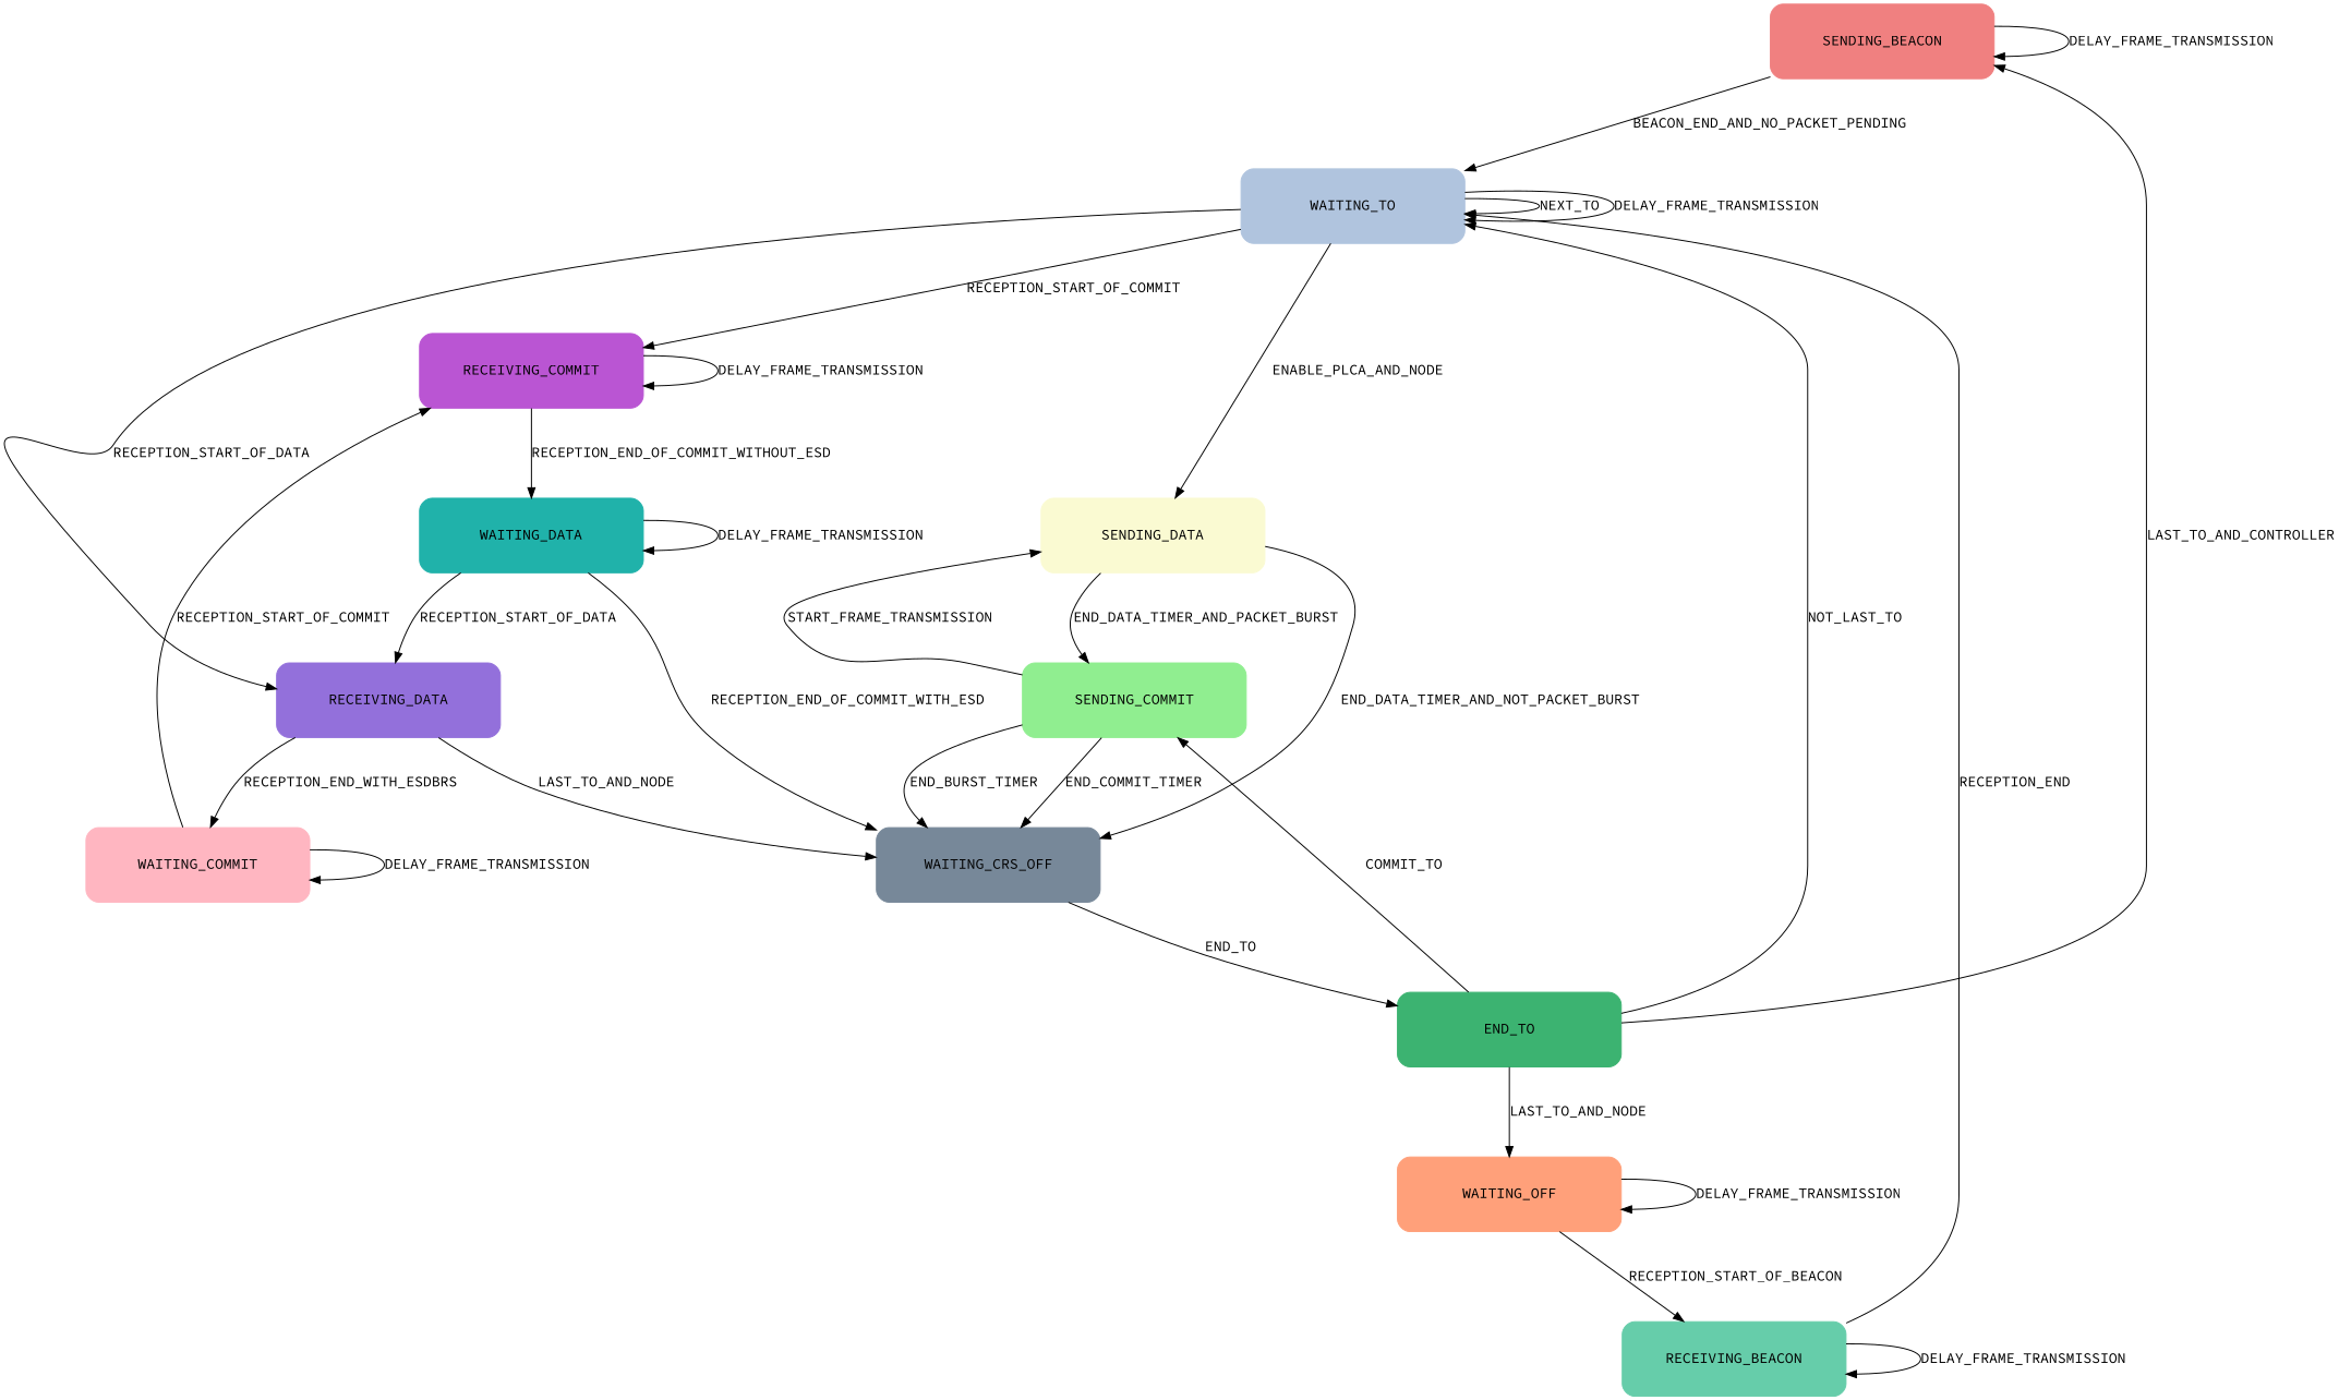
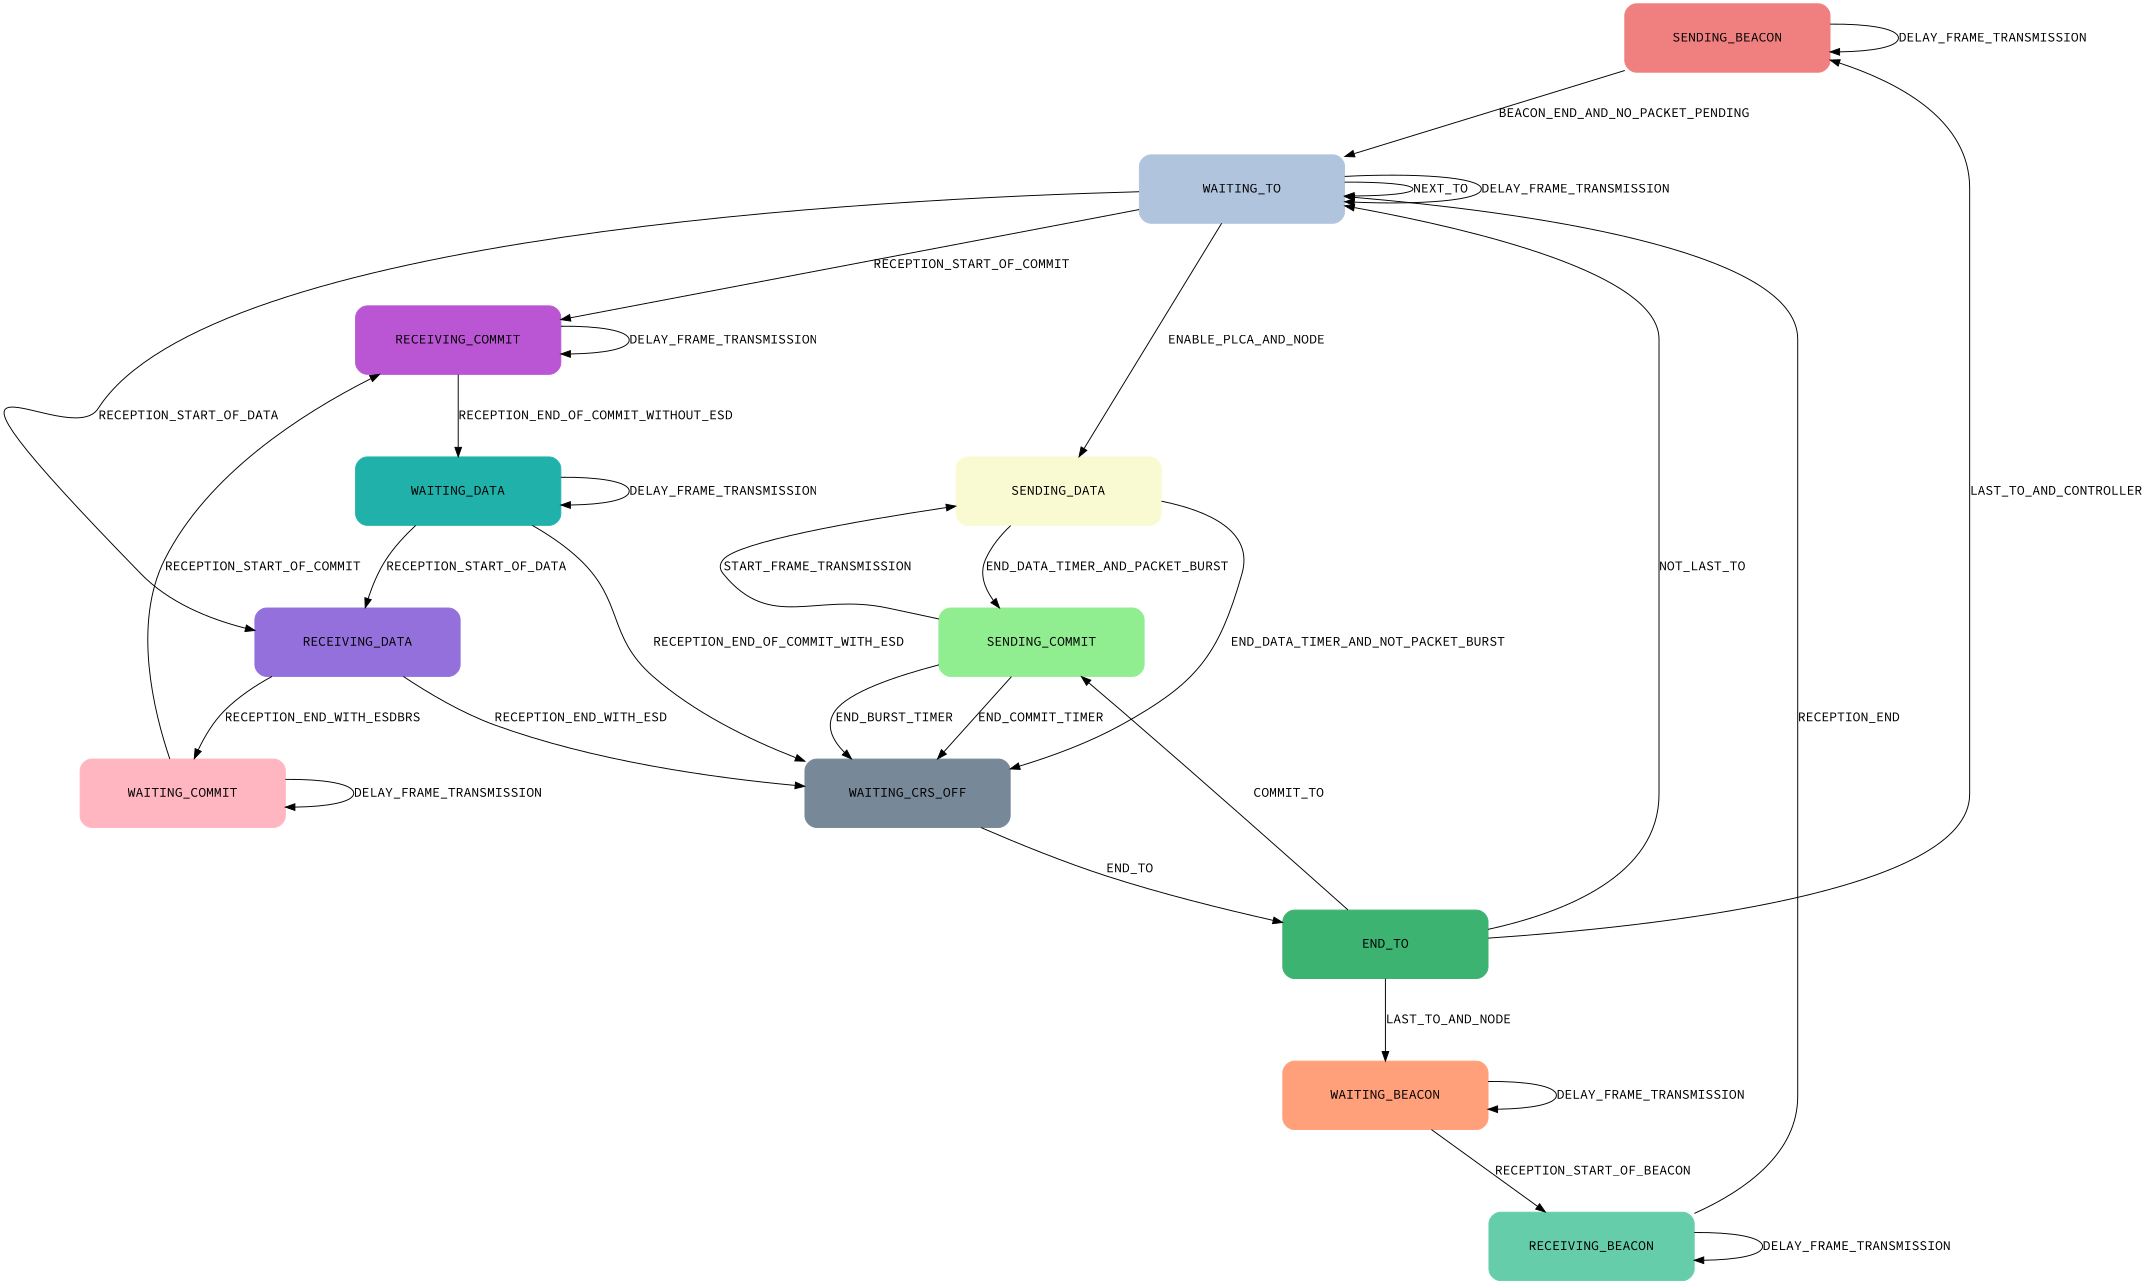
  digraph {
    fontname="Source Code Pro"
    nodesep=1
    ranksep=1
    node [fontname="Source Code Pro" margin=0.15 shape=box style="rounded,filled"]
    edge [fontname="Source Code Pro"]
    SENDING_BEACON [color=lightcoral height=1 width=3]
    WAITING_TO [color=lightsteelblue height=1 width=3]
-   WAITING_BEACON [color=lightsalmon height=1 width=3 label=WAITING_OFF]
+   WAITING_BEACON [color=lightsalmon height=1 width=3]
    RECEIVING_BEACON [color=mediumaquamarine height=1 width=3]
    SENDING_COMMIT [color=lightgreen height=1 width=3]
    SENDING_DATA [color=lightgoldenrodyellow height=1 width=3]
    WAITING_CRS_OFF [color=lightslategray height=1 width=3]
    RECEIVING_COMMIT [color=mediumorchid height=1 width=3]
    RECEIVING_DATA [color=mediumpurple height=1 width=3]
    END_TO [color=mediumseagreen height=1 width=3]
    WAITING_COMMIT [color=lightpink height=1 width=3]
    WAITING_DATA [color=lightseagreen height=1 width=3]
    SENDING_BEACON -> SENDING_BEACON [label=DELAY_FRAME_TRANSMISSION]
    SENDING_BEACON -> WAITING_TO [label=BEACON_END_AND_NO_PACKET_PENDING]
    WAITING_TO -> WAITING_TO [label=NEXT_TO]
    WAITING_TO -> WAITING_TO [label=DELAY_FRAME_TRANSMISSION]
    WAITING_TO -> SENDING_DATA [label=ENABLE_PLCA_AND_NODE]
    WAITING_TO -> RECEIVING_COMMIT [label=RECEPTION_START_OF_COMMIT]
    WAITING_TO -> RECEIVING_DATA [label=RECEPTION_START_OF_DATA]
    WAITING_BEACON -> WAITING_BEACON [label=DELAY_FRAME_TRANSMISSION]
    WAITING_BEACON -> RECEIVING_BEACON [label=RECEPTION_START_OF_BEACON]
    RECEIVING_BEACON -> WAITING_TO [label=RECEPTION_END]
    RECEIVING_BEACON -> RECEIVING_BEACON [label=DELAY_FRAME_TRANSMISSION]
    SENDING_COMMIT -> SENDING_DATA [label=START_FRAME_TRANSMISSION]
    SENDING_COMMIT -> WAITING_CRS_OFF [label=END_COMMIT_TIMER]
    SENDING_COMMIT -> WAITING_CRS_OFF [label=END_BURST_TIMER]
    SENDING_DATA -> SENDING_COMMIT [label=END_DATA_TIMER_AND_PACKET_BURST]
    SENDING_DATA -> WAITING_CRS_OFF [label=END_DATA_TIMER_AND_NOT_PACKET_BURST]
    WAITING_CRS_OFF -> END_TO [label=END_TO]
    RECEIVING_COMMIT -> RECEIVING_COMMIT [label=DELAY_FRAME_TRANSMISSION]
    RECEIVING_COMMIT -> WAITING_DATA [label=RECEPTION_END_OF_COMMIT_WITHOUT_ESD]
-   RECEIVING_DATA -> WAITING_CRS_OFF [label=LAST_TO_AND_NODE]
+   RECEIVING_DATA -> WAITING_CRS_OFF [label=RECEPTION_END_WITH_ESD]
    RECEIVING_DATA -> WAITING_COMMIT [label=RECEPTION_END_WITH_ESDBRS]
    END_TO -> SENDING_BEACON [label=LAST_TO_AND_CONTROLLER]
    END_TO -> WAITING_TO [label=NOT_LAST_TO]
    END_TO -> WAITING_BEACON [label=LAST_TO_AND_NODE]
    END_TO -> SENDING_COMMIT [label=COMMIT_TO]
    WAITING_COMMIT -> RECEIVING_COMMIT [label=RECEPTION_START_OF_COMMIT]
    WAITING_COMMIT -> WAITING_COMMIT [label=DELAY_FRAME_TRANSMISSION]
    WAITING_DATA -> WAITING_CRS_OFF [label=RECEPTION_END_OF_COMMIT_WITH_ESD]
    WAITING_DATA -> RECEIVING_DATA [label=RECEPTION_START_OF_DATA]
    WAITING_DATA -> WAITING_DATA [label=DELAY_FRAME_TRANSMISSION]
  }
